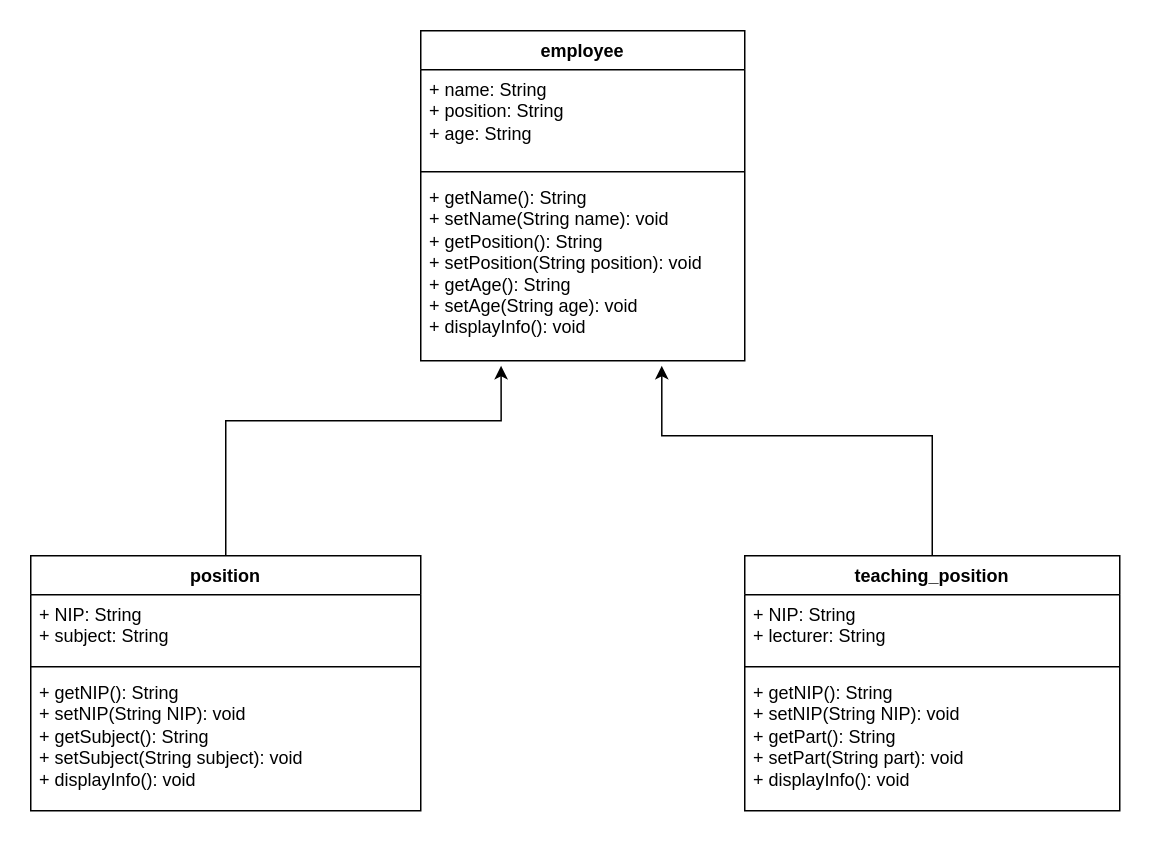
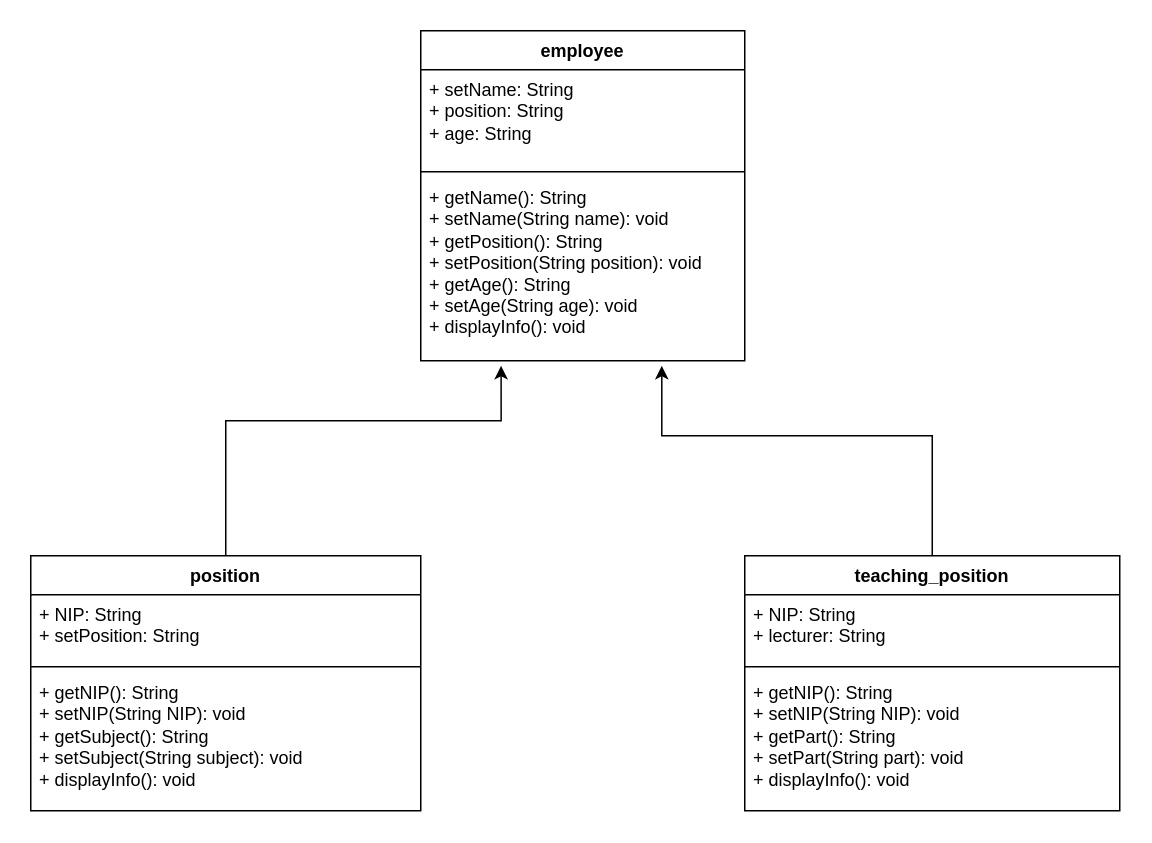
  <mxCell id="0" />
  <mxCell id="1" parent="0" />
  <mxCell id="2" value="employee" style="swimlane;fontStyle=1;align=center;verticalAlign=top;childLayout=stackLayout;horizontal=1;startSize=26;horizontalStack=0;resizeParent=1;resizeParentMax=0;resizeLast=0;collapsible=1;marginBottom=0;whiteSpace=wrap;html=1;" vertex="1" parent="1"><mxGeometry x="280" y="20" width="216" height="220" as="geometry" /></mxCell>
- <mxCell id="3" value="+ name: String&lt;div&gt;+ position: String&lt;br&gt;&lt;/div&gt;&lt;div&gt;+ age: String&lt;br&gt;&lt;/div&gt;" style="text;strokeColor=none;fillColor=none;align=left;verticalAlign=top;spacingLeft=4;spacingRight=4;overflow=hidden;rotatable=0;points=[[0,0.5],[1,0.5]];portConstraint=eastwest;whiteSpace=wrap;html=1;" vertex="1" parent="2"><mxGeometry y="26" width="216" height="64" as="geometry" /></mxCell>
+ <mxCell id="3" value="+ setName: String&lt;div&gt;+ position: String&lt;br&gt;&lt;/div&gt;&lt;div&gt;+ age: String&lt;br&gt;&lt;/div&gt;" style="text;strokeColor=none;fillColor=none;align=left;verticalAlign=top;spacingLeft=4;spacingRight=4;overflow=hidden;rotatable=0;points=[[0,0.5],[1,0.5]];portConstraint=eastwest;whiteSpace=wrap;html=1;" vertex="1" parent="2"><mxGeometry y="26" width="216" height="64" as="geometry" /></mxCell>
  <mxCell id="4" value="" style="line;strokeWidth=1;fillColor=none;align=left;verticalAlign=middle;spacingTop=-1;spacingLeft=3;spacingRight=3;rotatable=0;labelPosition=right;points=[];portConstraint=eastwest;strokeColor=inherit;" vertex="1" parent="2"><mxGeometry y="90" width="216" height="8" as="geometry" /></mxCell>
  <mxCell id="5" value="&lt;div&gt;+ getName(): String&lt;br&gt;&lt;/div&gt;&lt;div&gt;+ setName(String name): void&lt;br&gt;&lt;/div&gt;&lt;div&gt;+ getPosition(): String&lt;br&gt;&lt;/div&gt;&lt;div&gt;+ setPosition(String position): void&lt;br&gt;&lt;/div&gt;&lt;div&gt;+ getAge(): String&lt;br&gt;&lt;/div&gt;&lt;div&gt;+ setAge(String age): void&lt;br&gt;&lt;/div&gt;+ displayInfo(): void" style="text;strokeColor=none;fillColor=none;align=left;verticalAlign=top;spacingLeft=4;spacingRight=4;overflow=hidden;rotatable=0;points=[[0,0.5],[1,0.5]];portConstraint=eastwest;whiteSpace=wrap;html=1;" vertex="1" parent="2"><mxGeometry y="98" width="216" height="122" as="geometry" /></mxCell>
  <mxCell id="6" style="edgeStyle=orthogonalEdgeStyle;rounded=0;orthogonalLoop=1;jettySize=auto;html=1;entryX=0.248;entryY=1.028;entryDx=0;entryDy=0;entryPerimeter=0;" edge="1" parent="1" source="7" target="5"><mxGeometry relative="1" as="geometry"><mxPoint x="150" y="300" as="targetPoint" /><Array as="points"><mxPoint x="150" y="280" /><mxPoint x="334" y="280" /></Array></mxGeometry></mxCell>
  <mxCell id="7" value="position" style="swimlane;fontStyle=1;align=center;verticalAlign=top;childLayout=stackLayout;horizontal=1;startSize=26;horizontalStack=0;resizeParent=1;resizeParentMax=0;resizeLast=0;collapsible=1;marginBottom=0;whiteSpace=wrap;html=1;" vertex="1" parent="1"><mxGeometry x="20" y="370" width="260" height="170" as="geometry" /></mxCell>
- <mxCell id="8" value="+ NIP: String&lt;div&gt;+ subject: String&lt;/div&gt;" style="text;strokeColor=none;fillColor=none;align=left;verticalAlign=top;spacingLeft=4;spacingRight=4;overflow=hidden;rotatable=0;points=[[0,0.5],[1,0.5]];portConstraint=eastwest;whiteSpace=wrap;html=1;" vertex="1" parent="7"><mxGeometry y="26" width="260" height="44" as="geometry" /></mxCell>
+ <mxCell id="8" value="+ NIP: String&lt;div&gt;+ setPosition: String&lt;/div&gt;" style="text;strokeColor=none;fillColor=none;align=left;verticalAlign=top;spacingLeft=4;spacingRight=4;overflow=hidden;rotatable=0;points=[[0,0.5],[1,0.5]];portConstraint=eastwest;whiteSpace=wrap;html=1;" vertex="1" parent="7"><mxGeometry y="26" width="260" height="44" as="geometry" /></mxCell>
  <mxCell id="9" value="" style="line;strokeWidth=1;fillColor=none;align=left;verticalAlign=middle;spacingTop=-1;spacingLeft=3;spacingRight=3;rotatable=0;labelPosition=right;points=[];portConstraint=eastwest;strokeColor=inherit;" vertex="1" parent="7"><mxGeometry y="70" width="260" height="8" as="geometry" /></mxCell>
  <mxCell id="10" value="&lt;div&gt;+ getNIP(): String&lt;br&gt;&lt;/div&gt;&lt;div&gt;+ setNIP(String NIP): void&lt;br&gt;&lt;/div&gt;&lt;div&gt;&lt;div&gt;+ getSubject(): String&lt;br&gt;&lt;/div&gt;&lt;div&gt;+ setSubject(String subject): void&lt;/div&gt;&lt;/div&gt;+ displayInfo(): void" style="text;strokeColor=none;fillColor=none;align=left;verticalAlign=top;spacingLeft=4;spacingRight=4;overflow=hidden;rotatable=0;points=[[0,0.5],[1,0.5]];portConstraint=eastwest;whiteSpace=wrap;html=1;" vertex="1" parent="7"><mxGeometry y="78" width="260" height="92" as="geometry" /></mxCell>
  <mxCell id="11" value="teaching_position" style="swimlane;fontStyle=1;align=center;verticalAlign=top;childLayout=stackLayout;horizontal=1;startSize=26;horizontalStack=0;resizeParent=1;resizeParentMax=0;resizeLast=0;collapsible=1;marginBottom=0;whiteSpace=wrap;html=1;" vertex="1" parent="1"><mxGeometry x="496" y="370" width="250" height="170" as="geometry" /></mxCell>
  <mxCell id="12" value="+ NIP: String&lt;div&gt;+ lecturer: String&lt;br&gt;&lt;/div&gt;" style="text;strokeColor=none;fillColor=none;align=left;verticalAlign=top;spacingLeft=4;spacingRight=4;overflow=hidden;rotatable=0;points=[[0,0.5],[1,0.5]];portConstraint=eastwest;whiteSpace=wrap;html=1;" vertex="1" parent="11"><mxGeometry y="26" width="250" height="44" as="geometry" /></mxCell>
  <mxCell id="13" value="" style="line;strokeWidth=1;fillColor=none;align=left;verticalAlign=middle;spacingTop=-1;spacingLeft=3;spacingRight=3;rotatable=0;labelPosition=right;points=[];portConstraint=eastwest;strokeColor=inherit;" vertex="1" parent="11"><mxGeometry y="70" width="250" height="8" as="geometry" /></mxCell>
  <mxCell id="14" value="&lt;div&gt;+ getNIP(): String&lt;br&gt;&lt;/div&gt;&lt;div&gt;+ setNIP(String NIP): void&lt;br&gt;&lt;/div&gt;&lt;div&gt;&lt;div&gt;+ getPart(): String&lt;br&gt;&lt;/div&gt;&lt;div&gt;+ setPart(String part): void&lt;/div&gt;&lt;/div&gt;+ displayInfo(): void&lt;div&gt;&lt;/div&gt;" style="text;strokeColor=none;fillColor=none;align=left;verticalAlign=top;spacingLeft=4;spacingRight=4;overflow=hidden;rotatable=0;points=[[0,0.5],[1,0.5]];portConstraint=eastwest;whiteSpace=wrap;html=1;" vertex="1" parent="11"><mxGeometry y="78" width="250" height="92" as="geometry" /></mxCell>
  <mxCell id="15" style="edgeStyle=orthogonalEdgeStyle;rounded=0;orthogonalLoop=1;jettySize=auto;html=1;entryX=0.744;entryY=1.028;entryDx=0;entryDy=0;entryPerimeter=0;" edge="1" parent="1" source="11" target="5"><mxGeometry relative="1" as="geometry"><Array as="points"><mxPoint x="621" y="290" /><mxPoint x="441" y="290" /></Array></mxGeometry></mxCell>
